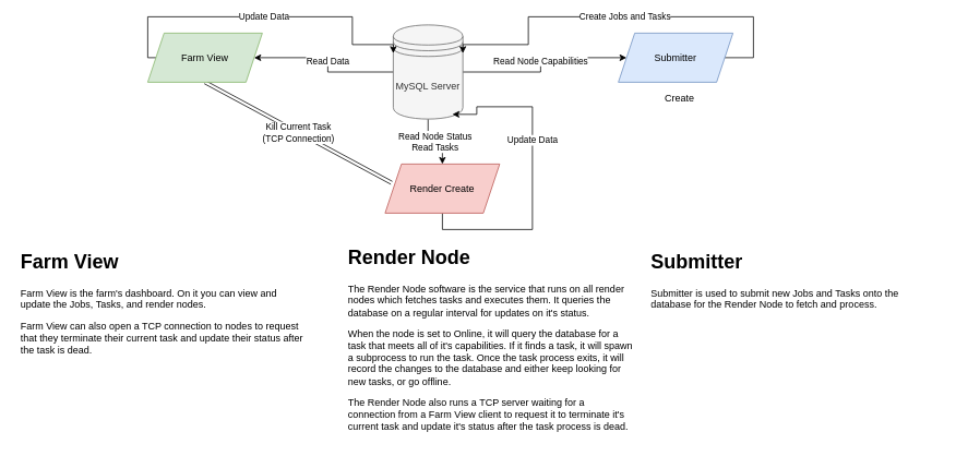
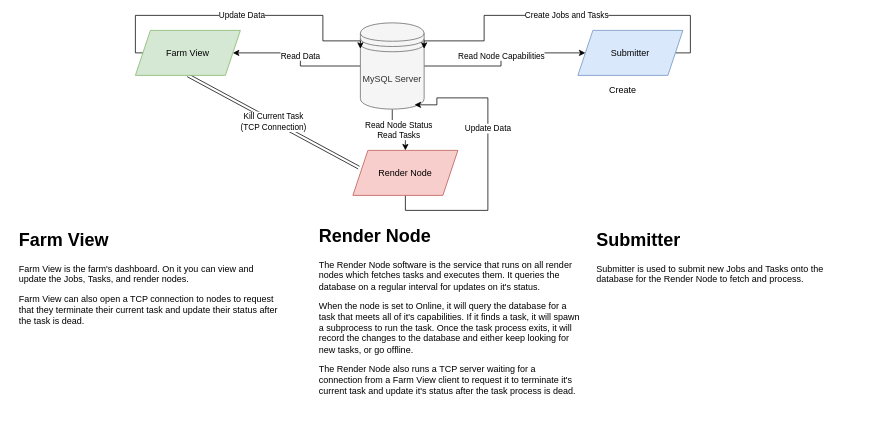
  <mxCell id="0" />
  <mxCell id="1" parent="0" />
  <mxCell id="2" value="Read Node Capabilities" style="edgeStyle=orthogonalEdgeStyle;rounded=0;orthogonalLoop=1;jettySize=auto;html=1;exitX=1;exitY=0.5;exitDx=0;exitDy=0;" parent="1" source="5" target="12" edge="1"><mxGeometry relative="1" as="geometry" /></mxCell>
  <mxCell id="3" value="Read Data" style="edgeStyle=orthogonalEdgeStyle;rounded=0;orthogonalLoop=1;jettySize=auto;html=1;exitX=0;exitY=0.5;exitDx=0;exitDy=0;" parent="1" source="5" target="8" edge="1"><mxGeometry relative="1" as="geometry" /></mxCell>
  <mxCell id="4" value="Read Node Status&lt;br&gt;Read Tasks" style="edgeStyle=orthogonalEdgeStyle;rounded=0;orthogonalLoop=1;jettySize=auto;html=1;exitX=0.5;exitY=1;exitDx=0;exitDy=0;entryX=0.5;entryY=0;entryDx=0;entryDy=0;" parent="1" source="5" target="10" edge="1"><mxGeometry relative="1" as="geometry" /></mxCell>
  <mxCell id="5" value="MySQL Server" style="shape=datastore;whiteSpace=wrap;html=1;fillColor=#f5f5f5;strokeColor=#666666;fontColor=#333333;" parent="1" vertex="1"><mxGeometry x="480" y="30" width="85" height="115" as="geometry" /></mxCell>
  <mxCell id="6" value="Update Data" style="edgeStyle=orthogonalEdgeStyle;rounded=0;orthogonalLoop=1;jettySize=auto;html=1;exitX=0;exitY=0.5;exitDx=0;exitDy=0;entryX=0;entryY=0.3;entryDx=0;entryDy=0;" parent="1" source="8" target="5" edge="1"><mxGeometry relative="1" as="geometry"><Array as="points"><mxPoint x="180" y="70" /><mxPoint x="180" y="20" /><mxPoint x="430" y="20" /><mxPoint x="430" y="54" /></Array></mxGeometry></mxCell>
  <mxCell id="7" value="Kill Current Task&lt;br&gt;(TCP Connection)" style="rounded=0;orthogonalLoop=1;jettySize=auto;html=1;exitX=0.5;exitY=1;exitDx=0;exitDy=0;entryX=0.057;entryY=0.383;entryDx=0;entryDy=0;entryPerimeter=0;shape=link;" parent="1" source="8" target="10" edge="1"><mxGeometry relative="1" as="geometry" /></mxCell>
  <mxCell id="8" value="Farm View" style="shape=parallelogram;perimeter=parallelogramPerimeter;whiteSpace=wrap;html=1;fixedSize=1;fillColor=#d5e8d4;strokeColor=#82b366;" parent="1" vertex="1"><mxGeometry x="180" y="40" width="140" height="60" as="geometry" /></mxCell>
  <mxCell id="9" value="Update Data" style="edgeStyle=orthogonalEdgeStyle;rounded=0;orthogonalLoop=1;jettySize=auto;html=1;exitX=0.5;exitY=1;exitDx=0;exitDy=0;entryX=0.85;entryY=0.95;entryDx=0;entryDy=0;entryPerimeter=0;" parent="1" source="10" target="5" edge="1"><mxGeometry x="0.237" relative="1" as="geometry"><mxPoint x="610" y="150" as="targetPoint" /><Array as="points"><mxPoint x="540" y="280" /><mxPoint x="650" y="280" /><mxPoint x="650" y="130" /><mxPoint x="582" y="130" /></Array><mxPoint as="offset" /></mxGeometry></mxCell>
- <mxCell id="10" value="Render Create" style="shape=parallelogram;perimeter=parallelogramPerimeter;whiteSpace=wrap;html=1;fixedSize=1;fillColor=#f8cecc;strokeColor=#b85450;" parent="1" vertex="1"><mxGeometry x="470" y="200" width="140" height="60" as="geometry" /></mxCell>
+ <mxCell id="10" value="Render Node" style="shape=parallelogram;perimeter=parallelogramPerimeter;whiteSpace=wrap;html=1;fixedSize=1;fillColor=#f8cecc;strokeColor=#b85450;" parent="1" vertex="1"><mxGeometry x="470" y="200" width="140" height="60" as="geometry" /></mxCell>
  <mxCell id="11" value="Create Jobs and Tasks" style="edgeStyle=orthogonalEdgeStyle;rounded=0;orthogonalLoop=1;jettySize=auto;html=1;exitX=1;exitY=0.5;exitDx=0;exitDy=0;entryX=1;entryY=0.3;entryDx=0;entryDy=0;" parent="1" source="12" target="5" edge="1"><mxGeometry relative="1" as="geometry"><Array as="points"><mxPoint x="920" y="70" /><mxPoint x="920" y="20" /><mxPoint x="645" y="20" /><mxPoint x="645" y="54" /></Array></mxGeometry></mxCell>
- <mxCell id="12" value="Submitter" style="shape=parallelogram;perimeter=parallelogramPerimeter;whiteSpace=wrap;html=1;fixedSize=1;fillColor=#dae8fc;strokeColor=#6c8ebf;" parent="1" vertex="1"><mxGeometry x="755" y="40" width="140" height="60" as="geometry" /></mxCell>
+ <mxCell id="12" value="Submitter" style="shape=parallelogram;perimeter=parallelogramPerimeter;whiteSpace=wrap;html=1;fixedSize=1;fillColor=#dae8fc;strokeColor=#6c8ebf;" parent="1" vertex="1"><mxGeometry x="770" y="40" width="140" height="60" as="geometry" /></mxCell>
  <mxCell id="13" value="Create" style="text;html=1;strokeColor=none;fillColor=none;align=center;verticalAlign=middle;whiteSpace=wrap;rounded=0;" parent="1" vertex="1"><mxGeometry x="810" y="110" width="40" height="20" as="geometry" /></mxCell>
  <mxCell id="14" value="&lt;h1&gt;Render Node&lt;/h1&gt;&lt;p&gt;The Render Node software is the service that runs on all render nodes which fetches tasks and executes them. It&lt;span&gt;&amp;nbsp;queries the database on a regular interval for updates on it's status.&lt;/span&gt;&lt;/p&gt;&lt;p&gt;&lt;span&gt;When the node is set to Online, it will query the database for a task that meets all of it's capabilities. If it finds a task, it will spawn a subprocess to run the task.&amp;nbsp;&lt;/span&gt;&lt;span&gt;Once the task process exits, it will record the changes to the database and either keep looking for new tasks, or go offline.&amp;nbsp;&lt;/span&gt;&lt;/p&gt;&lt;p&gt;The Render Node also runs a TCP server waiting for a connection from a Farm View client to request it to terminate it's current task and update it's status after the task process is dead.&lt;/p&gt;" style="text;html=1;strokeColor=none;fillColor=none;spacing=5;spacingTop=-20;whiteSpace=wrap;overflow=hidden;rounded=0;" parent="1" vertex="1"><mxGeometry x="420" y="295" width="356" height="255" as="geometry" /></mxCell>
  <mxCell id="15" value="&lt;h1&gt;&lt;span&gt;Farm View&lt;/span&gt;&lt;/h1&gt;&lt;p&gt;Farm View is the farm's dashboard. On it you can view and update the Jobs, Tasks, and render nodes.&amp;nbsp;&amp;nbsp;&lt;/p&gt;&lt;p&gt;Farm View can also open a TCP connection to nodes to request that they terminate their current task and update their status after the task is dead.&amp;nbsp;&lt;/p&gt;" style="text;html=1;strokeColor=none;fillColor=none;spacing=5;spacingTop=-20;whiteSpace=wrap;overflow=hidden;rounded=0;" parent="1" vertex="1"><mxGeometry x="20" y="300" width="356" height="215" as="geometry" /></mxCell>
  <mxCell id="16" value="&lt;h1&gt;&lt;span&gt;Submitter&lt;/span&gt;&lt;/h1&gt;&lt;p&gt;Submitter is used to submit new Jobs and Tasks onto the database for the Render Node to fetch and process.&amp;nbsp;&lt;/p&gt;" style="text;html=1;strokeColor=none;fillColor=none;spacing=5;spacingTop=-20;whiteSpace=wrap;overflow=hidden;rounded=0;" parent="1" vertex="1"><mxGeometry x="790" y="300" width="356" height="215" as="geometry" /></mxCell>
